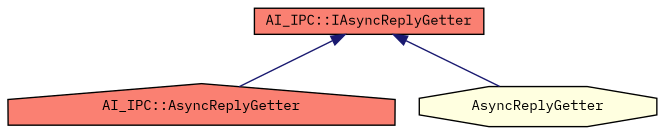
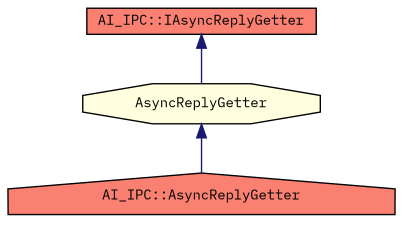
  digraph {
    fontname="IBM Plex Mono"
    node [color=black fillcolor=salmon fontname="IBM Plex Mono" fontsize=10 style=filled]
    edge [color=midnightblue dir=back fontname="IBM Plex Mono" fontsize=10 labelfontname=Helvetica labelfontsize=10 style=solid]
    n1 [fontcolor=black height=0.2 label="AI_IPC::IAsyncReplyGetter" shape=box width=0.4]
    n2 [height=0.2 label="AI_IPC::AsyncReplyGetter" shape=house width=0.4]
    n3 [fillcolor=lightyellow height=0.2 label=AsyncReplyGetter shape=octagon width=0.4]
-   n1 -> n2
+   n3 -> n2
    n1 -> n3
  }
